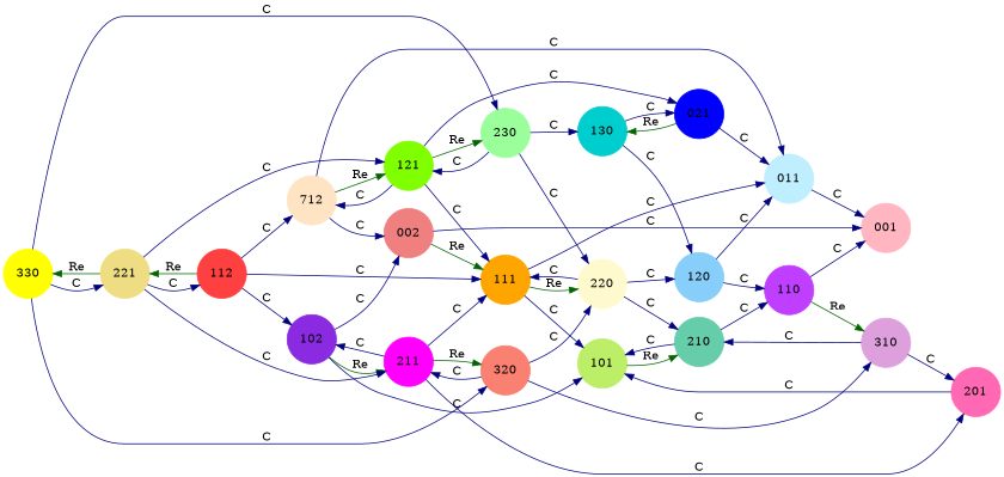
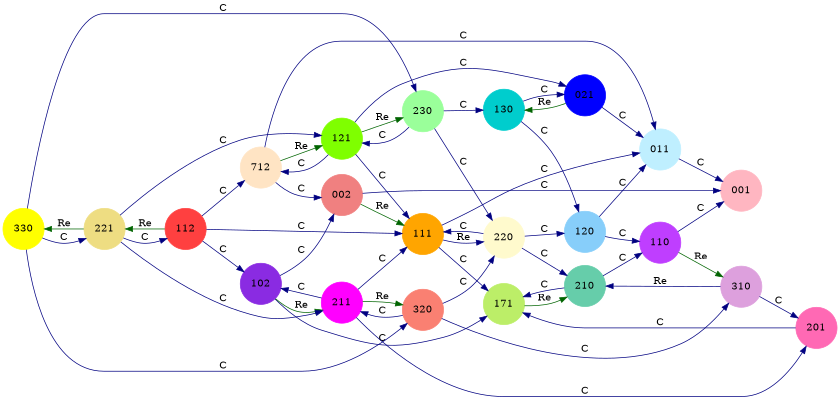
  digraph {
    rankdir=LR
    node [shape=circle style=filled]
    edge [color=navy]
    001 [color=lightpink]
    002 [color=lightcoral]
    111 [color=orange]
    011 [color=lightblue1]
-   101 [color=darkolivegreen2]
+   101 [color=darkolivegreen2 label=171]
    220 [color=lemonchiffon]
    112 [color=brown1]
    n8 [color=bisque label=712]
    102 [color=blueviolet]
    221 [color=lightgoldenrod]
    120 [color=lightskyblue]
    110 [color=darkorchid1]
    121 [color=chartreuse]
    021 [color=blue]
    230 [color=palegreen1]
    130 [color=cyan3]
    210 [color=mediumaquamarine]
    211 [color=magenta]
    201 [color=hotpink]
    320 [color=salmon]
    310 [color=plum]
    330 [color=yellow]
    002 -> 001 [label=C]
    002 -> 111 [color=darkgreen label=Re]
    111 -> 011 [label=C]
    111 -> 101 [label=C]
-   111 -> 220 [color=darkgreen label=Re]
+   111 -> 220 [label=Re]
    011 -> 001 [label=C]
    101 -> 210 [color=darkgreen label=Re]
    220 -> 111 [label=C]
    220 -> 120 [label=C]
    220 -> 210 [label=C]
    112 -> 111 [label=C]
    112 -> n8 [label=C]
    112 -> 102 [label=C]
    112 -> 221 [color=darkgreen label=Re]
    n8 -> 002 [label=C]
    n8 -> 011 [label=C]
    n8 -> 121 [color=darkgreen label=Re]
    102 -> 002 [label=C]
    102 -> 101 [label=C]
    102 -> 211 [color=darkgreen label=Re]
    221 -> 112 [label=C]
    221 -> 121 [label=C]
    221 -> 211 [label=C]
    221 -> 330 [color=darkgreen label=Re]
    120 -> 011 [label=C]
    120 -> 110 [label=C]
    110 -> 001 [label=C]
    110 -> 310 [color=darkgreen label=Re]
    121 -> 111 [label=C]
    121 -> n8 [label=C]
    121 -> 021 [label=C]
    121 -> 230 [color=darkgreen label=Re]
    021 -> 011 [label=C]
    021 -> 130 [color=darkgreen label=Re]
    230 -> 220 [label=C]
    230 -> 121 [label=C]
    230 -> 130 [label=C]
    130 -> 120 [label=C]
    130 -> 021 [label=C]
    210 -> 101 [label=C]
    210 -> 110 [label=C]
    211 -> 111 [label=C]
    211 -> 102 [label=C]
    211 -> 201 [label=C]
    211 -> 320 [color=darkgreen label=Re]
    201 -> 101 [label=C]
    320 -> 220 [label=C]
    320 -> 211 [label=C]
    320 -> 310 [label=C]
-   310 -> 210 [label=C]
+   310 -> 210 [label=Re]
    310 -> 201 [label=C]
    330 -> 221 [label=C]
    330 -> 230 [label=C]
    330 -> 320 [label=C]
  }
